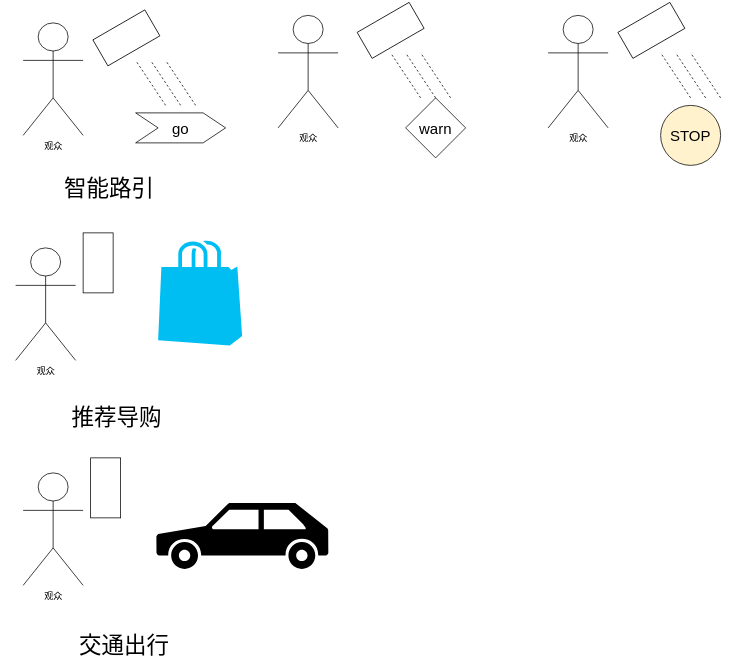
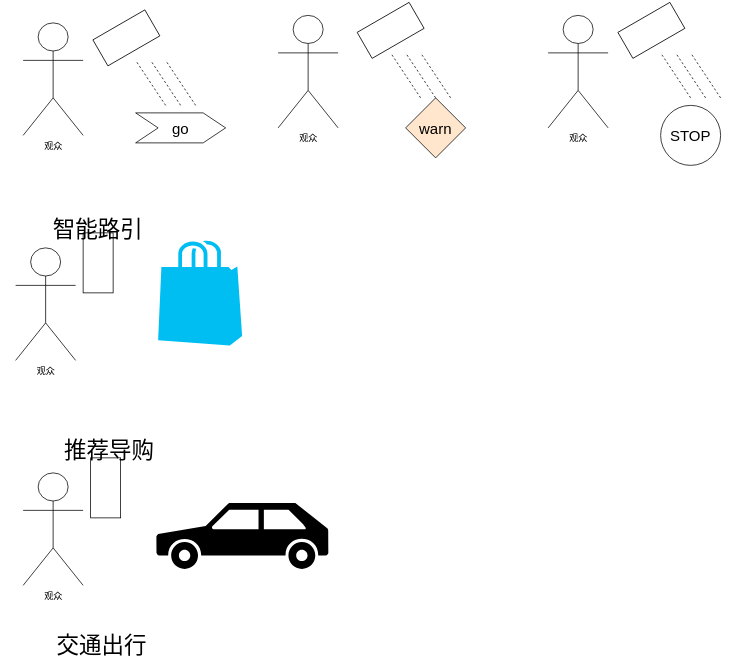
  <mxCell id="0" />
  <mxCell id="1" parent="0" />
  <mxCell id="2" value="go" style="shape=step;perimeter=stepPerimeter;whiteSpace=wrap;html=1;fixedSize=1;size=30;fontSize=20;" vertex="1" parent="1"><mxGeometry x="180" y="150" width="120" height="40" as="geometry" /></mxCell>
  <mxCell id="3" value="观众" style="shape=umlActor;verticalLabelPosition=bottom;verticalAlign=top;html=1;outlineConnect=0;" vertex="1" parent="1"><mxGeometry x="30" y="30" width="80" height="150" as="geometry" /></mxCell>
  <mxCell id="4" value="" style="rounded=0;whiteSpace=wrap;html=1;rotation=-30;" vertex="1" parent="1"><mxGeometry x="127.68" y="30" width="80" height="40" as="geometry" /></mxCell>
  <mxCell id="5" value="" style="endArrow=none;dashed=1;html=1;strokeWidth=1;rounded=1;targetPerimeterSpacing=7;" edge="1" parent="1"><mxGeometry width="50" height="50" relative="1" as="geometry"><mxPoint x="240" y="140" as="sourcePoint" /><mxPoint x="200" y="80" as="targetPoint" /></mxGeometry></mxCell>
  <mxCell id="6" value="" style="endArrow=none;dashed=1;html=1;strokeWidth=1;rounded=1;targetPerimeterSpacing=2;" edge="1" parent="1"><mxGeometry width="50" height="50" relative="1" as="geometry"><mxPoint x="220" y="140" as="sourcePoint" /><mxPoint x="180" y="80" as="targetPoint" /></mxGeometry></mxCell>
  <mxCell id="7" value="" style="endArrow=none;dashed=1;html=1;strokeWidth=1;rounded=1;targetPerimeterSpacing=7;" edge="1" parent="1"><mxGeometry width="50" height="50" relative="1" as="geometry"><mxPoint x="260" y="140" as="sourcePoint" /><mxPoint x="220" y="80" as="targetPoint" /></mxGeometry></mxCell>
  <mxCell id="8" value="观众" style="shape=umlActor;verticalLabelPosition=bottom;verticalAlign=top;html=1;outlineConnect=0;" vertex="1" parent="1"><mxGeometry x="370" y="20" width="80" height="150" as="geometry" /></mxCell>
  <mxCell id="9" value="" style="rounded=0;whiteSpace=wrap;html=1;rotation=-30;" vertex="1" parent="1"><mxGeometry x="480" y="20" width="80" height="40" as="geometry" /></mxCell>
  <mxCell id="10" value="" style="endArrow=none;dashed=1;html=1;strokeWidth=1;rounded=1;targetPerimeterSpacing=7;" edge="1" parent="1"><mxGeometry width="50" height="50" relative="1" as="geometry"><mxPoint x="580" y="130" as="sourcePoint" /><mxPoint x="540" y="70" as="targetPoint" /></mxGeometry></mxCell>
  <mxCell id="11" value="" style="endArrow=none;dashed=1;html=1;strokeWidth=1;rounded=1;targetPerimeterSpacing=2;" edge="1" parent="1"><mxGeometry width="50" height="50" relative="1" as="geometry"><mxPoint x="560" y="130" as="sourcePoint" /><mxPoint x="520" y="70" as="targetPoint" /></mxGeometry></mxCell>
  <mxCell id="12" value="" style="endArrow=none;dashed=1;html=1;strokeWidth=1;rounded=1;targetPerimeterSpacing=7;" edge="1" parent="1"><mxGeometry width="50" height="50" relative="1" as="geometry"><mxPoint x="600" y="130" as="sourcePoint" /><mxPoint x="560" y="70" as="targetPoint" /></mxGeometry></mxCell>
  <mxCell id="13" value="观众" style="shape=umlActor;verticalLabelPosition=bottom;verticalAlign=top;html=1;outlineConnect=0;" vertex="1" parent="1"><mxGeometry x="730" y="20" width="80" height="150" as="geometry" /></mxCell>
  <mxCell id="14" value="" style="rounded=0;whiteSpace=wrap;html=1;rotation=-30;" vertex="1" parent="1"><mxGeometry x="827.68" y="20" width="80" height="40" as="geometry" /></mxCell>
  <mxCell id="15" value="" style="endArrow=none;dashed=1;html=1;strokeWidth=1;rounded=1;targetPerimeterSpacing=7;" edge="1" parent="1"><mxGeometry width="50" height="50" relative="1" as="geometry"><mxPoint x="940" y="130" as="sourcePoint" /><mxPoint x="900" y="70" as="targetPoint" /></mxGeometry></mxCell>
  <mxCell id="16" value="" style="endArrow=none;dashed=1;html=1;strokeWidth=1;rounded=1;targetPerimeterSpacing=2;" edge="1" parent="1"><mxGeometry width="50" height="50" relative="1" as="geometry"><mxPoint x="920" y="130" as="sourcePoint" /><mxPoint x="880" y="70" as="targetPoint" /></mxGeometry></mxCell>
  <mxCell id="17" value="" style="endArrow=none;dashed=1;html=1;strokeWidth=1;rounded=1;targetPerimeterSpacing=7;" edge="1" parent="1"><mxGeometry width="50" height="50" relative="1" as="geometry"><mxPoint x="960" y="130" as="sourcePoint" /><mxPoint x="920" y="70" as="targetPoint" /></mxGeometry></mxCell>
- <mxCell id="18" value="STOP" style="ellipse;whiteSpace=wrap;html=1;aspect=fixed;fontSize=20;fillColor=#fff2cc;" vertex="1" parent="1"><mxGeometry x="880" y="140" width="80" height="80" as="geometry" /></mxCell>
- <mxCell id="19" value="warn" style="rhombus;whiteSpace=wrap;html=1;fontSize=20;" vertex="1" parent="1"><mxGeometry x="540" y="130" width="80" height="80" as="geometry" /></mxCell>
+ <mxCell id="18" value="STOP" style="ellipse;whiteSpace=wrap;html=1;aspect=fixed;fontSize=20;" vertex="1" parent="1"><mxGeometry x="880" y="140" width="80" height="80" as="geometry" /></mxCell>
+ <mxCell id="19" value="warn" style="rhombus;whiteSpace=wrap;html=1;fontSize=20;fillColor=#ffe6cc;" vertex="1" parent="1"><mxGeometry x="540" y="130" width="80" height="80" as="geometry" /></mxCell>
  <mxCell id="20" value="观众" style="shape=umlActor;verticalLabelPosition=bottom;verticalAlign=top;html=1;outlineConnect=0;" vertex="1" parent="1"><mxGeometry x="20" y="330" width="80" height="150" as="geometry" /></mxCell>
  <mxCell id="21" value="" style="rounded=0;whiteSpace=wrap;html=1;rotation=-90;" vertex="1" parent="1"><mxGeometry x="90" y="330" width="80" height="40" as="geometry" /></mxCell>
  <mxCell id="22" value="" style="verticalLabelPosition=bottom;html=1;verticalAlign=top;align=center;strokeColor=none;fillColor=#00BEF2;shape=mxgraph.azure.azure_marketplace;fontSize=20;" vertex="1" parent="1"><mxGeometry x="210" y="320" width="112" height="140" as="geometry" /></mxCell>
  <mxCell id="23" value="观众" style="shape=umlActor;verticalLabelPosition=bottom;verticalAlign=top;html=1;outlineConnect=0;" vertex="1" parent="1"><mxGeometry x="30" y="630" width="80" height="150" as="geometry" /></mxCell>
  <mxCell id="24" value="" style="rounded=0;whiteSpace=wrap;html=1;rotation=-90;" vertex="1" parent="1"><mxGeometry x="100" y="630" width="80" height="40" as="geometry" /></mxCell>
  <mxCell id="25" value="" style="shape=mxgraph.signs.transportation.car_3;html=1;fillColor=#000000;strokeColor=none;verticalLabelPosition=bottom;verticalAlign=top;align=center;fontSize=20;" vertex="1" parent="1"><mxGeometry x="207.68" y="670" width="229.26" height="88" as="geometry" /></mxCell>
- <mxCell id="26" value="&lt;font style=&quot;font-size: 30px&quot;&gt;智能路引&lt;/font&gt;" style="text;html=1;strokeColor=none;fillColor=none;align=center;verticalAlign=middle;whiteSpace=wrap;rounded=0;fontSize=20;" vertex="1" parent="1"><mxGeometry x="80" y="240" width="130" height="20" as="geometry" /></mxCell>
- <mxCell id="27" value="&lt;span style=&quot;font-size: 30px&quot;&gt;推荐导购&lt;/span&gt;" style="text;html=1;strokeColor=none;fillColor=none;align=center;verticalAlign=middle;whiteSpace=wrap;rounded=0;fontSize=20;" vertex="1" parent="1"><mxGeometry x="90" y="545" width="130" height="20" as="geometry" /></mxCell>
- <mxCell id="28" value="&lt;span style=&quot;font-size: 30px&quot;&gt;交通出行&lt;/span&gt;" style="text;html=1;strokeColor=none;fillColor=none;align=center;verticalAlign=middle;whiteSpace=wrap;rounded=0;fontSize=20;" vertex="1" parent="1"><mxGeometry x="100" y="850" width="130" height="20" as="geometry" /></mxCell>
+ <mxCell id="26" value="&lt;font style=&quot;font-size: 30px&quot;&gt;智能路引&lt;/font&gt;" style="text;html=1;strokeColor=none;fillColor=none;align=center;verticalAlign=middle;whiteSpace=wrap;rounded=0;fontSize=20;" vertex="1" parent="1"><mxGeometry x="65" y="295" width="130" height="20" as="geometry" /></mxCell>
+ <mxCell id="27" value="&lt;span style=&quot;font-size: 30px&quot;&gt;推荐导购&lt;/span&gt;" style="text;html=1;strokeColor=none;fillColor=none;align=center;verticalAlign=middle;whiteSpace=wrap;rounded=0;fontSize=20;" vertex="1" parent="1"><mxGeometry x="80" y="590" width="130" height="20" as="geometry" /></mxCell>
+ <mxCell id="28" value="&lt;span style=&quot;font-size: 30px&quot;&gt;交通出行&lt;/span&gt;" style="text;html=1;strokeColor=none;fillColor=none;align=center;verticalAlign=middle;whiteSpace=wrap;rounded=0;fontSize=20;" vertex="1" parent="1"><mxGeometry x="70" y="850" width="130" height="20" as="geometry" /></mxCell>
